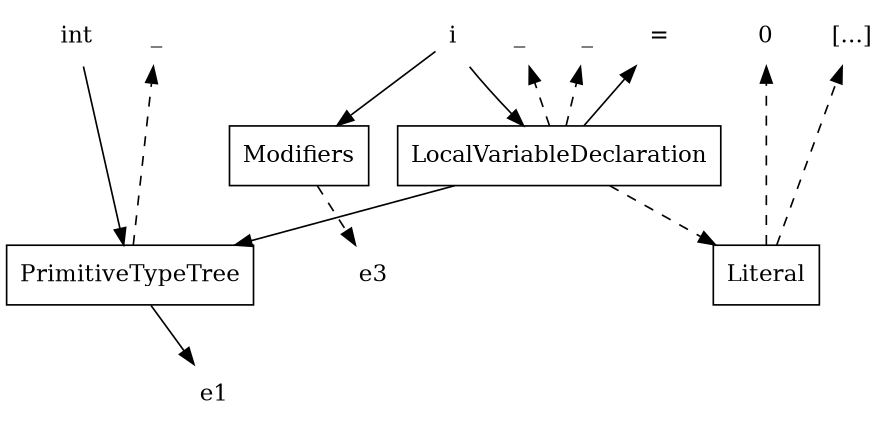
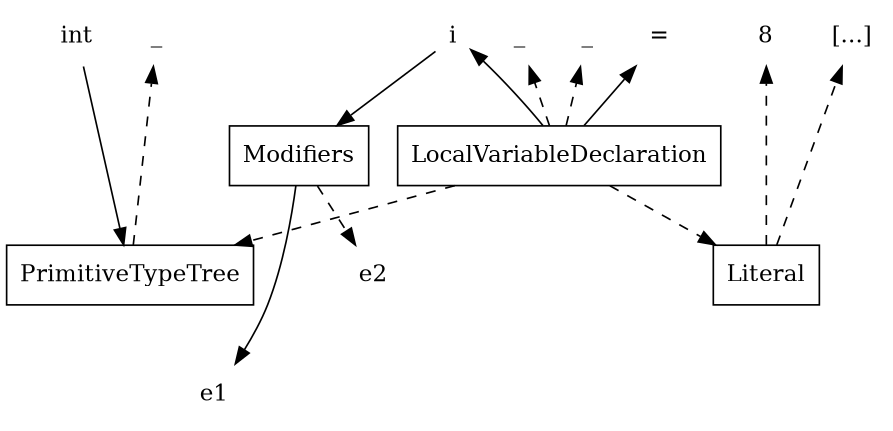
  strict digraph {
    ordering=out
    node [shape=plaintext]
    edge [style=dashed]
    int [width=0.125]
    i [constraint=false width=0.125]
    n3 [label=_ width=0.125]
    n4 [constraint=false label=_ width=0.125]
    n5 [constraint=false label=_ width=0.125]
    n6 [constraint=false label="=" width=0.125]
-   n7 [label=0 width=0.125]
+   n7 [label=8 width=0.125]
    n8 [label="[...]" width=0.125]
    n9 [label=PrimitiveTypeTree shape=box]
    n10 [label=Modifiers shape=box]
    n11 [label=LocalVariableDeclaration shape=box]
    n12 [label=Literal shape=box]
    e1 [width=0.125]
-   e2 [width=0.125 label=e3]
+   e2 [width=0.125]
    subgraph sub_1 {
      rank=same
      int
      i
      n3
      n4
      n5
      n6
      n7
      n8
    }
    int -> n9 [style=""]
    i -> n10 [style=""]
    n9 -> n3
-   n9 -> e1 [style=""]
+   n10 -> e1 [style=""]
    n10 -> e2
-   i -> n11 [style=""]
+   n11 -> i [style=""]
    n11 -> n4
    n11 -> n5
    n11 -> n6 [style=""]
-   n11 -> n9 [style=""]
+   n11 -> n9
    n11 -> n12
    n12 -> n7
    n12 -> n8
  }
